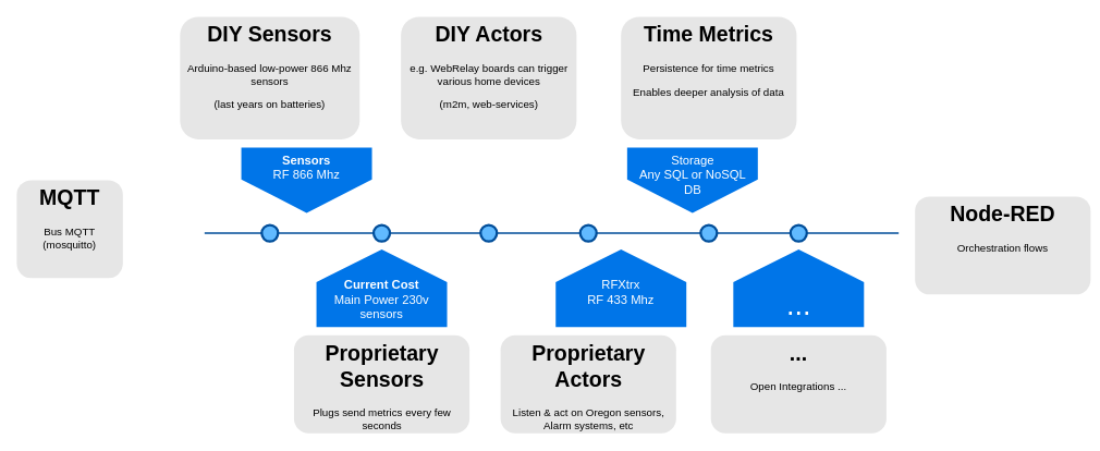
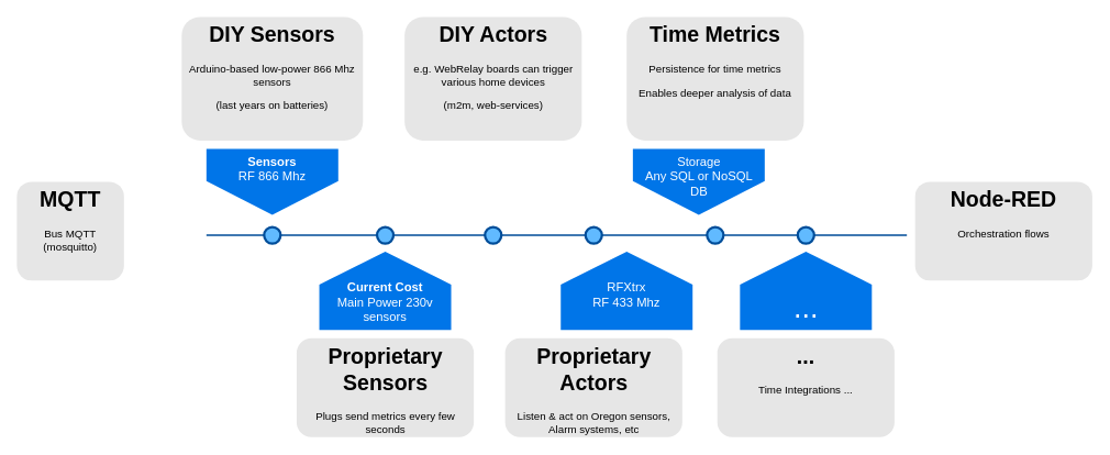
  <mxCell id="0" />
  <mxCell id="1" parent="0" />
  <mxCell id="2" value="" style="line;strokeWidth=2;html=1;fillColor=none;fontSize=28;fontColor=#004D99;strokeColor=#004D99;horizontal=0;shadow=0;" parent="1" vertex="1"><mxGeometry x="250" y="280" width="850" height="10" as="geometry" /></mxCell>
- <mxCell id="3" value="&lt;div&gt;&lt;b&gt;Sensors&lt;/b&gt;&lt;/div&gt;&lt;div&gt;RF 866 Mhz&lt;/div&gt;" style="shape=offPageConnector;whiteSpace=wrap;html=1;fillColor=#0075E8;fontSize=15;fontColor=#FFFFFF;size=0.509;verticalAlign=top;strokeColor=none;" parent="1" vertex="1"><mxGeometry x="295" y="180" width="160" height="80" as="geometry" /></mxCell>
+ <mxCell id="3" value="&lt;div&gt;&lt;b&gt;Sensors&lt;/b&gt;&lt;/div&gt;&lt;div&gt;RF 866 Mhz&lt;/div&gt;" style="shape=offPageConnector;whiteSpace=wrap;html=1;fillColor=#0075E8;fontSize=15;fontColor=#FFFFFF;size=0.509;verticalAlign=top;strokeColor=none;" parent="1" vertex="1"><mxGeometry x="250" y="180" width="160" height="80" as="geometry" /></mxCell>
  <mxCell id="4" value="&lt;div&gt;&lt;b&gt;Current Cost&lt;/b&gt;&lt;/div&gt;&lt;div&gt;Main Power 230v sensors&lt;br&gt;&lt;/div&gt;" style="shape=offPageConnector;whiteSpace=wrap;html=1;fillColor=#0075E8;fontSize=15;fontColor=#FFFFFF;size=0.418;flipV=1;verticalAlign=bottom;strokeColor=none;spacingBottom=4;" parent="1" vertex="1"><mxGeometry x="387" y="305" width="160" height="95" as="geometry" /></mxCell>
  <mxCell id="5" value="&lt;div&gt;&lt;br&gt;&lt;div&gt;RFXtrx&lt;/div&gt;&lt;div&gt;RF 433 Mhz&lt;/div&gt;&lt;div&gt;&lt;br&gt;&lt;/div&gt;&lt;/div&gt;" style="shape=offPageConnector;whiteSpace=wrap;html=1;fillColor=#0075E8;fontSize=15;fontColor=#FFFFFF;size=0.418;flipV=1;verticalAlign=bottom;strokeColor=none;spacingBottom=4;" parent="1" vertex="1"><mxGeometry x="680" y="305" width="160" height="95" as="geometry" /></mxCell>
  <mxCell id="6" value="" style="ellipse;whiteSpace=wrap;html=1;fillColor=#61BAFF;fontSize=28;fontColor=#004D99;strokeWidth=3;strokeColor=#004D99;" parent="1" vertex="1"><mxGeometry x="320" y="275" width="20" height="20" as="geometry" /></mxCell>
  <mxCell id="7" value="" style="ellipse;whiteSpace=wrap;html=1;fillColor=#61BAFF;fontSize=28;fontColor=#004D99;strokeWidth=3;strokeColor=#004D99;" parent="1" vertex="1"><mxGeometry x="457" y="275" width="20" height="20" as="geometry" /></mxCell>
  <mxCell id="8" value="" style="ellipse;whiteSpace=wrap;html=1;fillColor=#61BAFF;fontSize=28;fontColor=#004D99;strokeWidth=3;strokeColor=#004D99;" parent="1" vertex="1"><mxGeometry x="588" y="275" width="20" height="20" as="geometry" /></mxCell>
  <mxCell id="9" value="" style="ellipse;whiteSpace=wrap;html=1;fillColor=#61BAFF;fontSize=28;fontColor=#004D99;strokeWidth=3;strokeColor=#004D99;" parent="1" vertex="1"><mxGeometry x="710" y="275" width="20" height="20" as="geometry" /></mxCell>
  <mxCell id="10" value="&lt;h1&gt;DIY Sensors&lt;/h1&gt;&lt;p&gt;Arduino-based low-power 866 Mhz sensors&lt;/p&gt;&lt;p&gt;(last years on batteries)&lt;br&gt;&lt;/p&gt;" style="text;html=1;spacing=5;spacingTop=-20;whiteSpace=wrap;overflow=hidden;strokeColor=none;strokeWidth=3;fillColor=#E6E6E6;fontSize=13;fontColor=#000000;align=center;rounded=1;" parent="1" vertex="1"><mxGeometry x="220" y="20" width="220" height="150" as="geometry" /></mxCell>
  <mxCell id="11" value="&lt;h1&gt;Proprietary Sensors&lt;br&gt;&lt;/h1&gt;&lt;p&gt;Plugs send metrics every few seconds &lt;br&gt;&lt;/p&gt;" style="text;html=1;spacing=5;spacingTop=-20;whiteSpace=wrap;overflow=hidden;strokeColor=none;strokeWidth=3;fillColor=#E6E6E6;fontSize=13;fontColor=#000000;align=center;rounded=1;" parent="1" vertex="1"><mxGeometry x="359.5" y="410" width="215" height="120" as="geometry" /></mxCell>
  <mxCell id="12" value="&lt;h1&gt;DIY Actors&lt;br&gt;&lt;/h1&gt;&lt;p&gt;e.g. WebRelay boards can trigger various home devices&lt;/p&gt;&lt;p&gt;(m2m, web-services)&lt;br&gt;&lt;/p&gt;" style="text;html=1;spacing=5;spacingTop=-20;whiteSpace=wrap;overflow=hidden;strokeColor=none;strokeWidth=3;fillColor=#E6E6E6;fontSize=13;fontColor=#000000;align=center;rounded=1;" parent="1" vertex="1"><mxGeometry x="490.5" y="20" width="215" height="150" as="geometry" /></mxCell>
  <mxCell id="13" value="&lt;h1&gt;Proprietary Actors&lt;/h1&gt;&lt;p&gt;Listen &amp;amp; act on Oregon sensors, Alarm systems, etc&lt;br&gt;&lt;/p&gt;" style="text;html=1;spacing=5;spacingTop=-20;whiteSpace=wrap;overflow=hidden;strokeColor=none;strokeWidth=3;fillColor=#E6E6E6;fontSize=13;fontColor=#000000;align=center;rounded=1;" parent="1" vertex="1"><mxGeometry x="612.5" y="410" width="215" height="120" as="geometry" /></mxCell>
  <mxCell id="14" value="&lt;h1&gt;MQTT&lt;/h1&gt;&lt;p&gt;Bus MQTT (mosquitto)&lt;br&gt;&lt;/p&gt;" style="text;html=1;spacing=5;spacingTop=-20;whiteSpace=wrap;overflow=hidden;strokeColor=none;strokeWidth=3;fillColor=#E6E6E6;fontSize=13;fontColor=#000000;align=center;rounded=1;" vertex="1" parent="1"><mxGeometry x="20" y="220" width="130" height="120" as="geometry" /></mxCell>
- <mxCell id="15" value="&lt;h1&gt;Node-RED&lt;br&gt;&lt;/h1&gt;&lt;p&gt;Orchestration flows&lt;br&gt;&lt;/p&gt;" style="text;html=1;spacing=5;spacingTop=-20;whiteSpace=wrap;overflow=hidden;strokeColor=none;strokeWidth=3;fillColor=#E6E6E6;fontSize=13;fontColor=#000000;align=center;rounded=1;" vertex="1" parent="1"><mxGeometry x="1120" y="240" width="215" height="120" as="geometry" /></mxCell>
+ <mxCell id="15" value="&lt;h1&gt;Node-RED&lt;br&gt;&lt;/h1&gt;&lt;p&gt;Orchestration flows&lt;br&gt;&lt;/p&gt;" style="text;html=1;spacing=5;spacingTop=-20;whiteSpace=wrap;overflow=hidden;strokeColor=none;strokeWidth=3;fillColor=#E6E6E6;fontSize=13;fontColor=#000000;align=center;rounded=1;" vertex="1" parent="1"><mxGeometry x="1110" y="220" width="215" height="120" as="geometry" /></mxCell>
  <mxCell id="16" value="&lt;div&gt;Storage&lt;/div&gt;&lt;div&gt;Any SQL or NoSQL&lt;/div&gt;&lt;div&gt;DB&lt;br&gt;&lt;/div&gt;" style="shape=offPageConnector;whiteSpace=wrap;html=1;fillColor=#0075E8;fontSize=15;fontColor=#FFFFFF;size=0.509;verticalAlign=top;strokeColor=none;" vertex="1" parent="1"><mxGeometry x="767.5" y="180" width="160" height="80" as="geometry" /></mxCell>
  <mxCell id="17" value="" style="ellipse;whiteSpace=wrap;html=1;fillColor=#61BAFF;fontSize=28;fontColor=#004D99;strokeWidth=3;strokeColor=#004D99;" vertex="1" parent="1"><mxGeometry x="857.5" y="275" width="20" height="20" as="geometry" /></mxCell>
  <mxCell id="18" value="&lt;h1&gt;Time Metrics&lt;br&gt;&lt;/h1&gt;&lt;p&gt;Persistence for time metrics&lt;/p&gt;&lt;p&gt;Enables deeper analysis of data&lt;br&gt;&lt;/p&gt;" style="text;html=1;spacing=5;spacingTop=-20;whiteSpace=wrap;overflow=hidden;strokeColor=none;strokeWidth=3;fillColor=#E6E6E6;fontSize=13;fontColor=#000000;align=center;rounded=1;" vertex="1" parent="1"><mxGeometry x="760" y="20" width="215" height="150" as="geometry" /></mxCell>
  <mxCell id="19" value="&lt;font style=&quot;font-size: 36px&quot;&gt;...&lt;/font&gt;" style="shape=offPageConnector;whiteSpace=wrap;html=1;fillColor=#0075E8;fontSize=15;fontColor=#FFFFFF;size=0.418;flipV=1;verticalAlign=bottom;strokeColor=none;spacingBottom=4;" vertex="1" parent="1"><mxGeometry x="897.5" y="305" width="160" height="95" as="geometry" /></mxCell>
- <mxCell id="20" value="&lt;h1&gt;...&lt;/h1&gt;&lt;p&gt;Open Integrations ...&lt;br&gt;&lt;/p&gt;" style="text;html=1;spacing=5;spacingTop=-20;whiteSpace=wrap;overflow=hidden;strokeColor=none;strokeWidth=3;fillColor=#E6E6E6;fontSize=13;fontColor=#000000;align=center;rounded=1;" vertex="1" parent="1"><mxGeometry x="870" y="410" width="215" height="120" as="geometry" /></mxCell>
+ <mxCell id="20" value="&lt;h1&gt;...&lt;/h1&gt;&lt;p&gt;Time Integrations ...&lt;br&gt;&lt;/p&gt;" style="text;html=1;spacing=5;spacingTop=-20;whiteSpace=wrap;overflow=hidden;strokeColor=none;strokeWidth=3;fillColor=#E6E6E6;fontSize=13;fontColor=#000000;align=center;rounded=1;" vertex="1" parent="1"><mxGeometry x="870" y="410" width="215" height="120" as="geometry" /></mxCell>
  <mxCell id="21" value="" style="ellipse;whiteSpace=wrap;html=1;fillColor=#61BAFF;fontSize=28;fontColor=#004D99;strokeWidth=3;strokeColor=#004D99;" vertex="1" parent="1"><mxGeometry x="967.5" y="275" width="20" height="20" as="geometry" /></mxCell>
